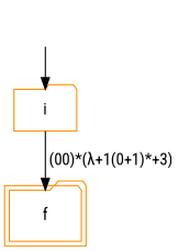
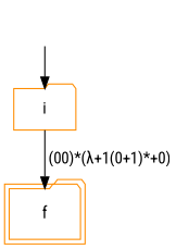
  digraph {
    fontname="Roboto Condensed"
    node [fontname="Roboto Condensed" color=darkorange shape=folder]
    edge [fontname="Roboto Condensed"]
    _nil0 [style=invis color="" shape=""]
    i
    f [peripheries=2]
    _nil0 -> i
-   i -> f [label=" (00)*(λ+1(0+1)*+3)"]
+   i -> f [label=" (00)*(λ+1(0+1)*+0)"]
  }
